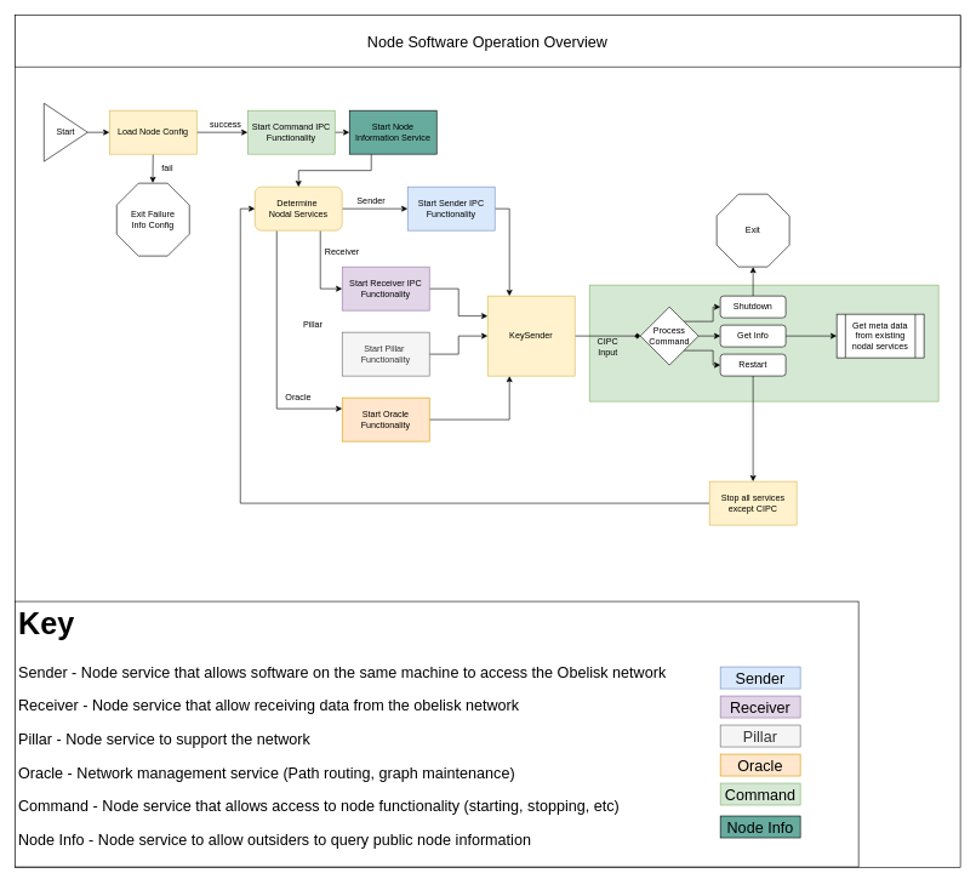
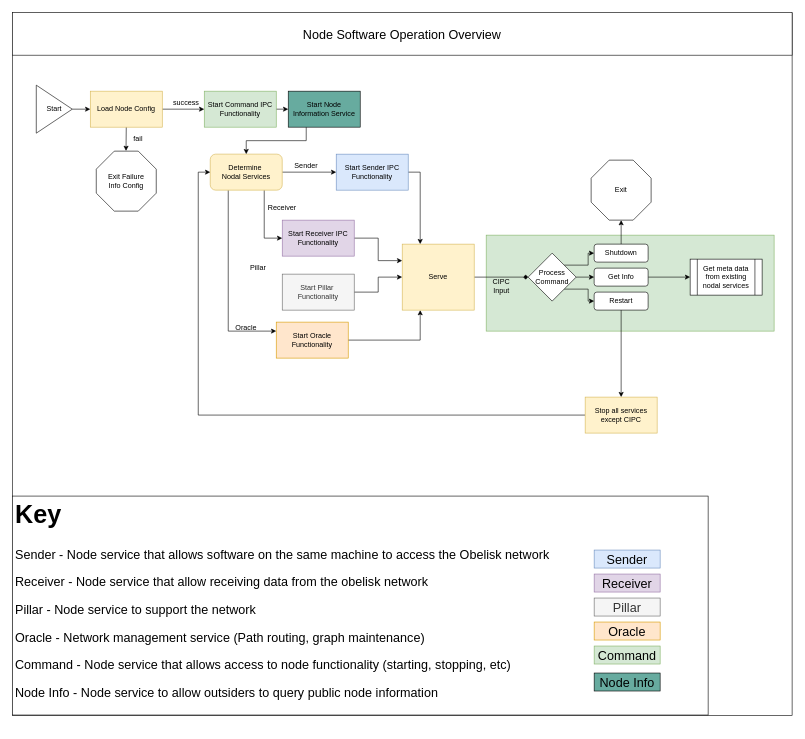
  <mxCell id="0" />
  <mxCell id="1" parent="0" />
  <mxCell id="2" value="" style="rounded=0;whiteSpace=wrap;html=1;" vertex="1" parent="1"><mxGeometry x="20" width="1300" height="1171" as="geometry" y="21" /></mxCell>
  <mxCell id="3" value="" style="rounded=0;whiteSpace=wrap;html=1;fontSize=21;" vertex="1" parent="1"><mxGeometry x="20" y="826" width="1160" height="365" as="geometry" /></mxCell>
  <mxCell id="4" value="" style="rounded=0;whiteSpace=wrap;html=1;fillColor=#d5e8d4;strokeColor=#82b366;" vertex="1" parent="1"><mxGeometry x="810" y="391" width="480" height="160" as="geometry" /></mxCell>
  <mxCell id="5" style="edgeStyle=orthogonalEdgeStyle;rounded=0;orthogonalLoop=1;jettySize=auto;html=1;exitX=1;exitY=0.5;exitDx=0;exitDy=0;entryX=0;entryY=0.5;entryDx=0;entryDy=0;" edge="1" parent="1" source="6" target="9"><mxGeometry relative="1" as="geometry" /></mxCell>
  <mxCell id="6" value="Start" style="triangle;whiteSpace=wrap;html=1;" vertex="1" parent="1"><mxGeometry x="60" y="141" width="60" height="80" as="geometry" /></mxCell>
  <mxCell id="7" style="edgeStyle=orthogonalEdgeStyle;rounded=0;orthogonalLoop=1;jettySize=auto;html=1;exitX=0.5;exitY=1;exitDx=0;exitDy=0;entryX=0.5;entryY=0;entryDx=0;entryDy=0;" edge="1" parent="1" source="9"><mxGeometry relative="1" as="geometry"><mxPoint x="209.588" y="250.588" as="targetPoint" /></mxGeometry></mxCell>
  <mxCell id="8" style="edgeStyle=orthogonalEdgeStyle;rounded=0;orthogonalLoop=1;jettySize=auto;html=1;exitX=1;exitY=0.5;exitDx=0;exitDy=0;entryX=0;entryY=0.5;entryDx=0;entryDy=0;" edge="1" parent="1" source="9" target="32"><mxGeometry relative="1" as="geometry" /></mxCell>
  <mxCell id="9" value="Load Node Config" style="rounded=0;whiteSpace=wrap;html=1;fillColor=#fff2cc;strokeColor=#d6b656;" vertex="1" parent="1"><mxGeometry x="150" y="151" width="120" height="60" as="geometry" /></mxCell>
  <mxCell id="10" style="edgeStyle=orthogonalEdgeStyle;rounded=0;orthogonalLoop=1;jettySize=auto;html=1;exitX=0.75;exitY=1;exitDx=0;exitDy=0;entryX=0;entryY=0.5;entryDx=0;entryDy=0;" edge="1" parent="1" source="13" target="18"><mxGeometry relative="1" as="geometry" /></mxCell>
  <mxCell id="11" style="edgeStyle=orthogonalEdgeStyle;rounded=0;orthogonalLoop=1;jettySize=auto;html=1;exitX=0.25;exitY=1;exitDx=0;exitDy=0;entryX=0;entryY=0.25;entryDx=0;entryDy=0;" edge="1" parent="1" source="13" target="24"><mxGeometry relative="1" as="geometry" /></mxCell>
  <mxCell id="12" style="edgeStyle=orthogonalEdgeStyle;rounded=0;orthogonalLoop=1;jettySize=auto;html=1;exitX=1;exitY=0.5;exitDx=0;exitDy=0;" edge="1" parent="1" source="13" target="27"><mxGeometry relative="1" as="geometry" /></mxCell>
  <mxCell id="13" value="Determine&amp;nbsp;&lt;br&gt;Nodal Services" style="rounded=1;whiteSpace=wrap;html=1;fillColor=#fff2cc;strokeColor=#d6b656;" vertex="1" parent="1"><mxGeometry x="350" y="256" width="120" height="60" as="geometry" /></mxCell>
  <mxCell id="14" value="success" style="text;html=1;strokeColor=none;fillColor=none;align=center;verticalAlign=middle;whiteSpace=wrap;rounded=0;" vertex="1" parent="1"><mxGeometry x="290" y="161" width="40" height="20" as="geometry" /></mxCell>
  <mxCell id="15" value="Exit Failure&lt;br&gt;Info Config" style="whiteSpace=wrap;html=1;shape=mxgraph.basic.octagon2;align=center;verticalAlign=middle;dx=15;" vertex="1" parent="1"><mxGeometry x="160" y="251" width="100" height="100" as="geometry" /></mxCell>
  <mxCell id="16" value="fail" style="text;html=1;strokeColor=none;fillColor=none;align=center;verticalAlign=middle;whiteSpace=wrap;rounded=0;" vertex="1" parent="1"><mxGeometry x="210" y="221" width="40" height="20" as="geometry" /></mxCell>
  <mxCell id="17" style="edgeStyle=orthogonalEdgeStyle;rounded=0;orthogonalLoop=1;jettySize=auto;html=1;exitX=1;exitY=0.5;exitDx=0;exitDy=0;entryX=0;entryY=0.25;entryDx=0;entryDy=0;" edge="1" parent="1" source="18" target="30"><mxGeometry relative="1" as="geometry" /></mxCell>
  <mxCell id="18" value="Start Receiver IPC&lt;br&gt;Functionality" style="rounded=0;whiteSpace=wrap;html=1;fillColor=#e1d5e7;strokeColor=#9673a6;" vertex="1" parent="1"><mxGeometry x="470" y="366" width="120" height="60" as="geometry" /></mxCell>
  <mxCell id="19" value="Receiver" style="text;html=1;strokeColor=none;fillColor=none;align=center;verticalAlign=middle;whiteSpace=wrap;rounded=0;" vertex="1" parent="1"><mxGeometry x="450" y="336" width="40" height="20" as="geometry" /></mxCell>
  <mxCell id="20" style="edgeStyle=orthogonalEdgeStyle;rounded=0;orthogonalLoop=1;jettySize=auto;html=1;exitX=1;exitY=0.5;exitDx=0;exitDy=0;entryX=0;entryY=0.5;entryDx=0;entryDy=0;" edge="1" parent="1" source="21" target="30"><mxGeometry relative="1" as="geometry" /></mxCell>
  <mxCell id="21" value="Start Pillar&amp;nbsp;&lt;br&gt;Functionality" style="rounded=0;whiteSpace=wrap;html=1;fillColor=#f5f5f5;strokeColor=#666666;fontColor=#333333;" vertex="1" parent="1"><mxGeometry x="470" y="456" width="120" height="60" as="geometry" /></mxCell>
  <mxCell id="22" value="Pillar" style="text;html=1;strokeColor=none;fillColor=none;align=center;verticalAlign=middle;whiteSpace=wrap;rounded=0;" vertex="1" parent="1"><mxGeometry x="410" y="436" width="40" height="20" as="geometry" /></mxCell>
  <mxCell id="23" style="edgeStyle=orthogonalEdgeStyle;rounded=0;orthogonalLoop=1;jettySize=auto;html=1;exitX=1;exitY=0.5;exitDx=0;exitDy=0;entryX=0.25;entryY=1;entryDx=0;entryDy=0;" edge="1" parent="1" source="24" target="30"><mxGeometry relative="1" as="geometry" /></mxCell>
- <mxCell id="24" value="Start Oracle&lt;br&gt;Functionality" style="rounded=0;whiteSpace=wrap;html=1;fillColor=#ffe6cc;strokeColor=#d79b00;" vertex="1" parent="1"><mxGeometry x="470" y="546" width="120" height="60" as="geometry" /></mxCell>
+ <mxCell id="24" value="Start Oracle&lt;br&gt;Functionality" style="rounded=0;whiteSpace=wrap;html=1;fillColor=#ffe6cc;strokeColor=#d79b00;" vertex="1" parent="1"><mxGeometry x="460" y="536" width="120" height="60" as="geometry" /></mxCell>
  <mxCell id="25" value="Oracle" style="text;html=1;strokeColor=none;fillColor=none;align=center;verticalAlign=middle;whiteSpace=wrap;rounded=0;" vertex="1" parent="1"><mxGeometry x="390" y="536" width="40" height="20" as="geometry" /></mxCell>
  <mxCell id="26" style="edgeStyle=orthogonalEdgeStyle;rounded=0;orthogonalLoop=1;jettySize=auto;html=1;exitX=1;exitY=0.5;exitDx=0;exitDy=0;entryX=0.25;entryY=0;entryDx=0;entryDy=0;" edge="1" parent="1" source="27" target="30"><mxGeometry relative="1" as="geometry" /></mxCell>
  <mxCell id="27" value="Start Sender IPC&lt;br&gt;Functionality" style="rounded=0;whiteSpace=wrap;html=1;fillColor=#dae8fc;strokeColor=#6c8ebf;" vertex="1" parent="1"><mxGeometry x="560" y="256" width="120" height="60" as="geometry" /></mxCell>
  <mxCell id="28" value="Sender" style="text;html=1;strokeColor=none;fillColor=none;align=center;verticalAlign=middle;whiteSpace=wrap;rounded=0;" vertex="1" parent="1"><mxGeometry x="490" y="266" width="40" height="20" as="geometry" /></mxCell>
  <mxCell id="29" style="edgeStyle=orthogonalEdgeStyle;rounded=0;orthogonalLoop=1;jettySize=auto;html=1;exitX=1;exitY=0.5;exitDx=0;exitDy=0;entryX=0;entryY=0.5;entryDx=0;entryDy=0;endArrow=diamond;" edge="1" parent="1" source="30" target="36"><mxGeometry relative="1" as="geometry" /></mxCell>
- <mxCell id="30" value="KeySender" style="rounded=0;whiteSpace=wrap;html=1;fillColor=#fff2cc;strokeColor=#d6b656;" vertex="1" parent="1"><mxGeometry x="670" y="406" width="120" height="110" as="geometry" /></mxCell>
+ <mxCell id="30" value="Serve" style="rounded=0;whiteSpace=wrap;html=1;fillColor=#fff2cc;strokeColor=#d6b656;" vertex="1" parent="1"><mxGeometry x="670" y="406" width="120" height="110" as="geometry" /></mxCell>
  <mxCell id="31" style="edgeStyle=orthogonalEdgeStyle;rounded=0;orthogonalLoop=1;jettySize=auto;html=1;exitX=1;exitY=0.5;exitDx=0;exitDy=0;entryX=0;entryY=0.5;entryDx=0;entryDy=0;fontSize=21;" edge="1" parent="1" source="32" target="56"><mxGeometry relative="1" as="geometry" /></mxCell>
  <mxCell id="32" value="Start Command IPC&lt;br&gt;Functionality" style="rounded=0;whiteSpace=wrap;html=1;fillColor=#d5e8d4;strokeColor=#82b366;" vertex="1" parent="1"><mxGeometry x="340" y="151" width="120" height="60" as="geometry" /></mxCell>
  <mxCell id="33" style="edgeStyle=orthogonalEdgeStyle;rounded=0;orthogonalLoop=1;jettySize=auto;html=1;exitX=1;exitY=0;exitDx=0;exitDy=0;entryX=0;entryY=0.5;entryDx=0;entryDy=0;" edge="1" parent="1" source="36" target="39"><mxGeometry relative="1" as="geometry" /></mxCell>
  <mxCell id="34" style="edgeStyle=orthogonalEdgeStyle;rounded=0;orthogonalLoop=1;jettySize=auto;html=1;exitX=1;exitY=0.5;exitDx=0;exitDy=0;entryX=0;entryY=0.5;entryDx=0;entryDy=0;" edge="1" parent="1" source="36" target="41"><mxGeometry relative="1" as="geometry" /></mxCell>
  <mxCell id="35" style="edgeStyle=orthogonalEdgeStyle;rounded=0;orthogonalLoop=1;jettySize=auto;html=1;exitX=1;exitY=1;exitDx=0;exitDy=0;entryX=0;entryY=0.5;entryDx=0;entryDy=0;" edge="1" parent="1" source="36" target="43"><mxGeometry relative="1" as="geometry" /></mxCell>
  <mxCell id="36" value="Process&lt;br&gt;Command" style="rhombus;whiteSpace=wrap;html=1;" vertex="1" parent="1"><mxGeometry x="880" y="421" width="80" height="80" as="geometry" /></mxCell>
  <mxCell id="37" value="CIPC Input" style="text;html=1;strokeColor=none;fillColor=none;align=center;verticalAlign=middle;whiteSpace=wrap;rounded=0;" vertex="1" parent="1"><mxGeometry x="812.5" y="466" width="45" height="20" as="geometry" /></mxCell>
  <mxCell id="38" style="edgeStyle=orthogonalEdgeStyle;rounded=0;orthogonalLoop=1;jettySize=auto;html=1;exitX=0.5;exitY=0;exitDx=0;exitDy=0;entryX=0.5;entryY=1;entryDx=0;entryDy=0;entryPerimeter=0;" edge="1" parent="1" source="39" target="44"><mxGeometry relative="1" as="geometry" /></mxCell>
  <mxCell id="39" value="Shutdown" style="rounded=1;whiteSpace=wrap;html=1;" vertex="1" parent="1"><mxGeometry x="990" y="406" width="90" height="30" as="geometry" /></mxCell>
  <mxCell id="40" style="edgeStyle=orthogonalEdgeStyle;rounded=0;orthogonalLoop=1;jettySize=auto;html=1;exitX=1;exitY=0.5;exitDx=0;exitDy=0;entryX=0;entryY=0.5;entryDx=0;entryDy=0;" edge="1" parent="1" source="41" target="47"><mxGeometry relative="1" as="geometry" /></mxCell>
  <mxCell id="41" value="Get Info" style="rounded=1;whiteSpace=wrap;html=1;" vertex="1" parent="1"><mxGeometry x="990" y="446" width="90" height="30" as="geometry" /></mxCell>
  <mxCell id="42" style="edgeStyle=orthogonalEdgeStyle;rounded=0;orthogonalLoop=1;jettySize=auto;html=1;exitX=0.5;exitY=1;exitDx=0;exitDy=0;entryX=0.5;entryY=0;entryDx=0;entryDy=0;" edge="1" parent="1" source="43" target="46"><mxGeometry relative="1" as="geometry" /></mxCell>
  <mxCell id="43" value="Restart" style="rounded=1;whiteSpace=wrap;html=1;" vertex="1" parent="1"><mxGeometry x="990" y="486" width="90" height="30" as="geometry" /></mxCell>
  <mxCell id="44" value="Exit" style="whiteSpace=wrap;html=1;shape=mxgraph.basic.octagon2;align=center;verticalAlign=middle;dx=15;" vertex="1" parent="1"><mxGeometry x="985" y="266" width="100" height="100" as="geometry" /></mxCell>
  <mxCell id="45" style="edgeStyle=orthogonalEdgeStyle;rounded=0;orthogonalLoop=1;jettySize=auto;html=1;exitX=0;exitY=0.5;exitDx=0;exitDy=0;entryX=0;entryY=0.5;entryDx=0;entryDy=0;" edge="1" parent="1" source="46" target="13"><mxGeometry relative="1" as="geometry" /></mxCell>
  <mxCell id="46" value="Stop all services except CIPC" style="rounded=0;whiteSpace=wrap;html=1;fillColor=#fff2cc;strokeColor=#d6b656;" vertex="1" parent="1"><mxGeometry x="975" y="661" width="120" height="60" as="geometry" /></mxCell>
  <mxCell id="47" value="Get meta data from existing nodal services" style="shape=process;whiteSpace=wrap;html=1;backgroundOutline=1;" vertex="1" parent="1"><mxGeometry x="1150" y="431" width="120" height="60" as="geometry" /></mxCell>
  <mxCell id="48" value="Sender" style="rounded=0;whiteSpace=wrap;html=1;fontSize=21;fillColor=#dae8fc;strokeColor=#6c8ebf;" vertex="1" parent="1"><mxGeometry x="990" y="916" width="110" height="30" as="geometry" /></mxCell>
  <mxCell id="49" value="Receiver" style="rounded=0;whiteSpace=wrap;html=1;fontSize=21;fillColor=#e1d5e7;strokeColor=#9673a6;" vertex="1" parent="1"><mxGeometry x="990" y="956" width="110" height="30" as="geometry" /></mxCell>
  <mxCell id="50" value="Oracle" style="rounded=0;whiteSpace=wrap;html=1;fontSize=21;fillColor=#ffe6cc;strokeColor=#d79b00;" vertex="1" parent="1"><mxGeometry x="990" y="1036" width="110" height="30" as="geometry" /></mxCell>
  <mxCell id="51" value="Pillar" style="rounded=0;whiteSpace=wrap;html=1;fontSize=21;fillColor=#f5f5f5;strokeColor=#666666;fontColor=#333333;" vertex="1" parent="1"><mxGeometry x="990" y="996" width="110" height="30" as="geometry" /></mxCell>
  <mxCell id="52" value="Command" style="rounded=0;whiteSpace=wrap;html=1;fontSize=21;fillColor=#d5e8d4;strokeColor=#82b366;" vertex="1" parent="1"><mxGeometry x="990" y="1076" width="110" height="30" as="geometry" /></mxCell>
  <mxCell id="53" value="&lt;h1&gt;Key&lt;/h1&gt;&lt;p&gt;Sender - Node service that allows software on the same machine to access the Obelisk network&lt;/p&gt;&lt;p&gt;Receiver - Node service that allow receiving data from the obelisk network&lt;/p&gt;&lt;p&gt;Pillar - Node service to support the network&lt;/p&gt;&lt;p&gt;Oracle - Network management service (Path routing, graph maintenance)&lt;/p&gt;&lt;p&gt;Command - Node service that allows access to node functionality (starting, stopping, etc)&amp;nbsp;&lt;/p&gt;&lt;p&gt;Node Info - Node service to allow outsiders to query public node information&lt;/p&gt;" style="text;html=1;strokeColor=none;fillColor=none;spacing=5;spacingTop=-20;whiteSpace=wrap;overflow=hidden;rounded=0;fontSize=21;" vertex="1" parent="1"><mxGeometry x="20" y="813.5" width="1115" height="395" as="geometry" /></mxCell>
  <mxCell id="54" value="Node Software Operation Overview" style="rounded=0;whiteSpace=wrap;html=1;fontSize=21;" vertex="1" parent="1"><mxGeometry x="20" y="20" width="1300" height="71" as="geometry" /></mxCell>
  <mxCell id="55" style="edgeStyle=orthogonalEdgeStyle;rounded=0;orthogonalLoop=1;jettySize=auto;html=1;exitX=0.25;exitY=1;exitDx=0;exitDy=0;entryX=0.5;entryY=0;entryDx=0;entryDy=0;fontSize=21;" edge="1" parent="1" source="56" target="13"><mxGeometry relative="1" as="geometry" /></mxCell>
  <mxCell id="56" value="Start Node Information Service" style="rounded=0;whiteSpace=wrap;html=1;fillColor=#67AB9F;strokeColor=#000000;" vertex="1" parent="1"><mxGeometry x="480" y="151" width="120" height="60" as="geometry" /></mxCell>
  <mxCell id="57" value="Node Info" style="rounded=0;whiteSpace=wrap;html=1;fontSize=21;fillColor=#67AB9F;strokeColor=#000000;" vertex="1" parent="1"><mxGeometry x="990" y="1121" width="110" height="30" as="geometry" /></mxCell>
